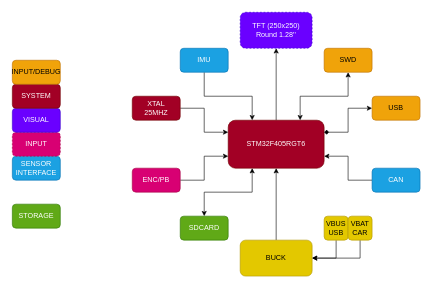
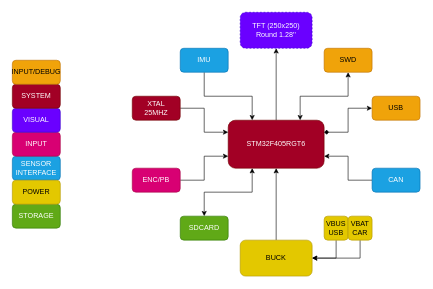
  <mxCell id="0" />
  <mxCell id="1" parent="0" />
  <mxCell id="2" style="edgeStyle=orthogonalEdgeStyle;rounded=0;orthogonalLoop=1;jettySize=auto;html=1;" edge="1" parent="1" source="4" target="7"><mxGeometry relative="1" as="geometry" /></mxCell>
  <mxCell id="3" style="edgeStyle=orthogonalEdgeStyle;rounded=0;orthogonalLoop=1;jettySize=auto;html=1;exitX=0.25;exitY=1;exitDx=0;exitDy=0;entryX=0.5;entryY=0;entryDx=0;entryDy=0;startArrow=classic;startFill=1;" edge="1" parent="1" source="4" target="18"><mxGeometry relative="1" as="geometry" /></mxCell>
  <mxCell id="4" value="STM32F405RGT6" style="rounded=1;whiteSpace=wrap;html=1;fillColor=#a20025;strokeColor=#6F0000;fontColor=#ffffff;" vertex="1" parent="1"><mxGeometry x="380" y="200" width="160" height="80" as="geometry" /></mxCell>
  <mxCell id="5" style="edgeStyle=orthogonalEdgeStyle;rounded=0;orthogonalLoop=1;jettySize=auto;html=1;exitX=0.5;exitY=1;exitDx=0;exitDy=0;entryX=0.75;entryY=0;entryDx=0;entryDy=0;startArrow=classic;startFill=1;" edge="1" parent="1" source="6" target="4"><mxGeometry relative="1" as="geometry" /></mxCell>
  <mxCell id="6" value="SWD" style="rounded=1;whiteSpace=wrap;html=1;fillColor=#f0a30a;fontColor=#000000;strokeColor=#BD7000;" vertex="1" parent="1"><mxGeometry x="540" y="80" width="80" height="40" as="geometry" /></mxCell>
  <mxCell id="7" value="TFT (250x250)&lt;br&gt;Round 1.28''" style="rounded=1;whiteSpace=wrap;html=1;fillColor=#6a00ff;fontColor=#ffffff;strokeColor=#3700CC;dashed=1;" vertex="1" parent="1"><mxGeometry x="400" y="20" width="120" height="60" as="geometry" /></mxCell>
  <mxCell id="8" style="edgeStyle=orthogonalEdgeStyle;rounded=0;orthogonalLoop=1;jettySize=auto;html=1;exitX=0.5;exitY=1;exitDx=0;exitDy=0;entryX=0.25;entryY=0;entryDx=0;entryDy=0;startArrow=none;startFill=0;" edge="1" parent="1" source="9" target="4"><mxGeometry relative="1" as="geometry" /></mxCell>
  <mxCell id="9" value="IMU" style="rounded=1;whiteSpace=wrap;html=1;fillColor=#1ba1e2;fontColor=#ffffff;strokeColor=#006EAF;" vertex="1" parent="1"><mxGeometry x="300" y="80" width="80" height="40" as="geometry" /></mxCell>
  <mxCell id="10" style="edgeStyle=orthogonalEdgeStyle;rounded=0;orthogonalLoop=1;jettySize=auto;html=1;entryX=1;entryY=0.25;entryDx=0;entryDy=0;startArrow=classic;startFill=1;endArrow=diamond;" edge="1" parent="1" source="11" target="4"><mxGeometry relative="1" as="geometry" /></mxCell>
  <mxCell id="11" value="USB" style="rounded=1;whiteSpace=wrap;html=1;fillColor=#f0a30a;fontColor=#000000;strokeColor=#BD7000;" vertex="1" parent="1"><mxGeometry x="620" y="160" width="80" height="40" as="geometry" /></mxCell>
  <mxCell id="12" style="edgeStyle=orthogonalEdgeStyle;rounded=0;orthogonalLoop=1;jettySize=auto;html=1;entryX=1;entryY=0.75;entryDx=0;entryDy=0;startArrow=none;startFill=0;" edge="1" parent="1" source="13" target="4"><mxGeometry relative="1" as="geometry" /></mxCell>
  <mxCell id="13" value="CAN" style="rounded=1;whiteSpace=wrap;html=1;fillColor=#1ba1e2;fontColor=#ffffff;strokeColor=#006EAF;" vertex="1" parent="1"><mxGeometry x="620" y="280" width="80" height="40" as="geometry" /></mxCell>
  <mxCell id="14" style="edgeStyle=orthogonalEdgeStyle;rounded=0;orthogonalLoop=1;jettySize=auto;html=1;exitX=1;exitY=0.5;exitDx=0;exitDy=0;entryX=0;entryY=0.75;entryDx=0;entryDy=0;" edge="1" parent="1" source="15" target="4"><mxGeometry relative="1" as="geometry" /></mxCell>
  <mxCell id="15" value="ENC/PB" style="rounded=1;whiteSpace=wrap;html=1;fillColor=#d80073;fontColor=#ffffff;strokeColor=#A50040;" vertex="1" parent="1"><mxGeometry x="220" y="280" width="80" height="40" as="geometry" /></mxCell>
  <mxCell id="16" style="edgeStyle=orthogonalEdgeStyle;rounded=0;orthogonalLoop=1;jettySize=auto;html=1;exitX=1;exitY=0.5;exitDx=0;exitDy=0;entryX=0;entryY=0.25;entryDx=0;entryDy=0;" edge="1" parent="1" source="17" target="4"><mxGeometry relative="1" as="geometry" /></mxCell>
  <mxCell id="17" value="XTAL&lt;br&gt;25MHZ" style="rounded=1;whiteSpace=wrap;html=1;fillColor=#a20025;fontColor=#ffffff;strokeColor=#6F0000;" vertex="1" parent="1"><mxGeometry x="220" y="160" width="80" height="40" as="geometry" /></mxCell>
  <mxCell id="18" value="SDCARD" style="rounded=1;whiteSpace=wrap;html=1;fillColor=#60a917;fontColor=#ffffff;strokeColor=#2D7600;" vertex="1" parent="1"><mxGeometry x="300" y="360" width="80" height="40" as="geometry" /></mxCell>
  <mxCell id="19" value="STORAGE" style="rounded=1;whiteSpace=wrap;html=1;fillColor=#60a917;fontColor=#ffffff;strokeColor=#2D7600;" vertex="1" parent="1"><mxGeometry x="20" y="340" width="80" height="40" as="geometry" /></mxCell>
  <mxCell id="20" value="SENSOR&lt;br&gt;INTERFACE" style="rounded=1;whiteSpace=wrap;html=1;fillColor=#1ba1e2;fontColor=#ffffff;strokeColor=#006EAF;" vertex="1" parent="1"><mxGeometry x="20" y="260" width="80" height="40" as="geometry" /></mxCell>
- <mxCell id="21" value="INPUT" style="rounded=1;whiteSpace=wrap;html=1;fillColor=#d80073;fontColor=#ffffff;strokeColor=#A50040;dashed=1;" vertex="1" parent="1"><mxGeometry x="20" y="220" width="80" height="40" as="geometry" /></mxCell>
+ <mxCell id="21" value="INPUT" style="rounded=1;whiteSpace=wrap;html=1;fillColor=#d80073;fontColor=#ffffff;strokeColor=#A50040;" vertex="1" parent="1"><mxGeometry x="20" y="220" width="80" height="40" as="geometry" /></mxCell>
  <mxCell id="22" value="VISUAL" style="rounded=1;whiteSpace=wrap;html=1;fillColor=#6a00ff;fontColor=#ffffff;strokeColor=#3700CC;" vertex="1" parent="1"><mxGeometry x="20" y="180" width="80" height="40" as="geometry" /></mxCell>
  <mxCell id="23" value="SYSTEM" style="rounded=1;whiteSpace=wrap;html=1;fillColor=#a20025;fontColor=#ffffff;strokeColor=#6F0000;" vertex="1" parent="1"><mxGeometry x="20" y="140" width="80" height="40" as="geometry" /></mxCell>
  <mxCell id="24" value="INPUT/DEBUG" style="rounded=1;whiteSpace=wrap;html=1;fillColor=#f0a30a;fontColor=#000000;strokeColor=#BD7000;" vertex="1" parent="1"><mxGeometry x="20" y="100" width="80" height="40" as="geometry" /></mxCell>
  <mxCell id="25" style="edgeStyle=orthogonalEdgeStyle;rounded=0;orthogonalLoop=1;jettySize=auto;html=1;exitX=0.5;exitY=0;exitDx=0;exitDy=0;entryX=0.5;entryY=1;entryDx=0;entryDy=0;startArrow=none;startFill=0;" edge="1" parent="1" source="26" target="4"><mxGeometry relative="1" as="geometry" /></mxCell>
  <mxCell id="26" value="BUCK" style="rounded=1;whiteSpace=wrap;html=1;fillColor=#e3c800;fontColor=#000000;strokeColor=#B09500;" vertex="1" parent="1"><mxGeometry x="400" y="400" width="120" height="60" as="geometry" /></mxCell>
  <mxCell id="27" style="edgeStyle=orthogonalEdgeStyle;rounded=0;orthogonalLoop=1;jettySize=auto;html=1;exitX=0.5;exitY=1;exitDx=0;exitDy=0;startArrow=none;startFill=0;" edge="1" parent="1" source="28" target="26"><mxGeometry relative="1" as="geometry" /></mxCell>
  <mxCell id="28" value="VBUS&lt;br&gt;USB" style="rounded=1;whiteSpace=wrap;html=1;fillColor=#e3c800;fontColor=#000000;strokeColor=#B09500;" vertex="1" parent="1"><mxGeometry x="540" y="360" width="40" height="40" as="geometry" /></mxCell>
  <mxCell id="29" style="edgeStyle=orthogonalEdgeStyle;rounded=0;orthogonalLoop=1;jettySize=auto;html=1;entryX=1;entryY=0.5;entryDx=0;entryDy=0;startArrow=none;startFill=0;" edge="1" parent="1" source="30" target="26"><mxGeometry relative="1" as="geometry"><Array as="points"><mxPoint x="600" y="430" /></Array></mxGeometry></mxCell>
  <mxCell id="30" value="VBAT&lt;br&gt;CAR" style="rounded=1;whiteSpace=wrap;html=1;fillColor=#e3c800;fontColor=#000000;strokeColor=#B09500;" vertex="1" parent="1"><mxGeometry x="580" y="360" width="40" height="40" as="geometry" /></mxCell>
+ <mxCell id="31" value="POWER" style="rounded=1;whiteSpace=wrap;html=1;fillColor=#e3c800;fontColor=#000000;strokeColor=#B09500;" vertex="1" parent="1"><mxGeometry x="20" y="300" width="80" height="40" as="geometry" /></mxCell>
